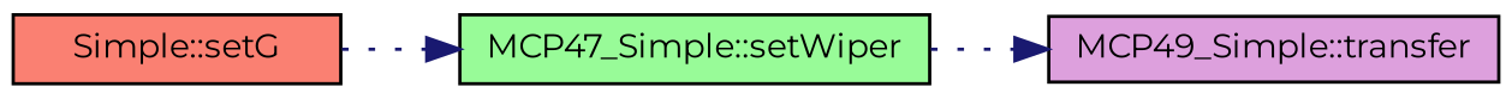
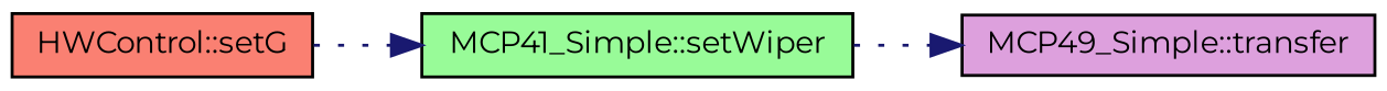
  digraph {
    fontname=Montserrat
    rankdir=LR
    node [color=black fontname=Montserrat fontsize=10 shape=record style=filled]
    edge [color=midnightblue fontname=Montserrat fontsize=10 labelfontname=Helvetica labelfontsize=10 style=dotted]
-   n1 [fillcolor=salmon fontcolor=black height=0.2 label="Simple::setG" width=0.4]
-   n2 [fillcolor=palegreen height=0.2 label="MCP47_Simple::setWiper" width=0.4]
+   n1 [fillcolor=salmon fontcolor=black height=0.2 label="HWControl::setG" width=0.4]
+   n2 [fillcolor=palegreen height=0.2 label="MCP41_Simple::setWiper" width=0.4]
    n3 [fillcolor=plum height=0.2 label="MCP49_Simple::transfer" width=0.4]
    n1 -> n2
    n2 -> n3
  }
